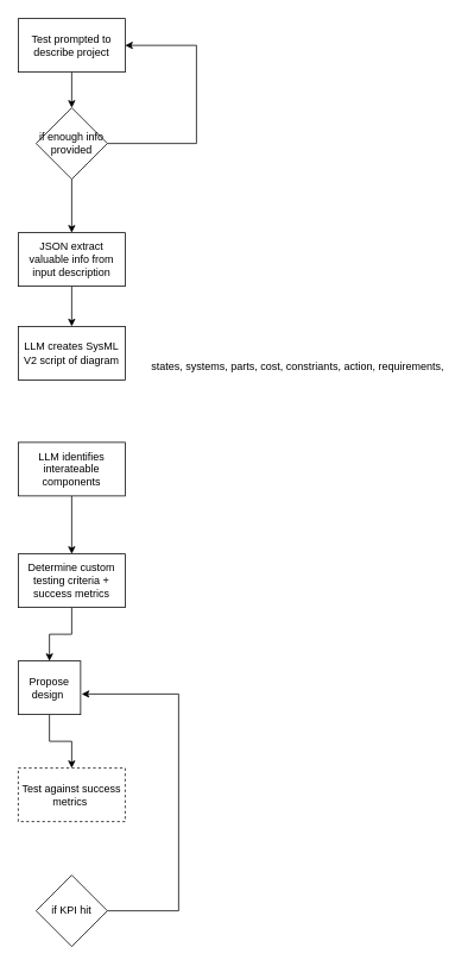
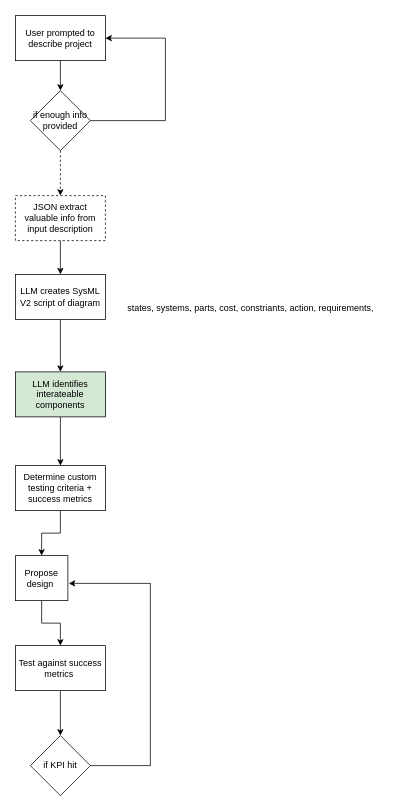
  <mxCell id="0" />
  <mxCell id="1" parent="0" />
  <mxCell id="2" style="edgeStyle=orthogonalEdgeStyle;rounded=0;orthogonalLoop=1;jettySize=auto;html=1;entryX=0.5;entryY=0;entryDx=0;entryDy=0;" edge="1" parent="1" source="3" target="6"><mxGeometry relative="1" as="geometry" /></mxCell>
- <mxCell id="3" value="Test prompted to describe project" style="rounded=0;whiteSpace=wrap;html=1;" vertex="1" parent="1"><mxGeometry x="20" y="20" width="120" height="60" as="geometry" /></mxCell>
- <mxCell id="4" style="edgeStyle=orthogonalEdgeStyle;rounded=0;orthogonalLoop=1;jettySize=auto;html=1;entryX=0.5;entryY=0;entryDx=0;entryDy=0;" edge="1" parent="1" source="6" target="8"><mxGeometry relative="1" as="geometry" /></mxCell>
+ <mxCell id="3" value="User prompted to describe project" style="rounded=0;whiteSpace=wrap;html=1;" vertex="1" parent="1"><mxGeometry x="20" y="20" width="120" height="60" as="geometry" /></mxCell>
+ <mxCell id="4" style="edgeStyle=orthogonalEdgeStyle;rounded=0;orthogonalLoop=1;jettySize=auto;html=1;entryX=0.5;entryY=0;entryDx=0;entryDy=0;dashed=1;" edge="1" parent="1" source="6" target="8"><mxGeometry relative="1" as="geometry" /></mxCell>
  <mxCell id="5" style="edgeStyle=orthogonalEdgeStyle;rounded=0;orthogonalLoop=1;jettySize=auto;html=1;entryX=1;entryY=0.5;entryDx=0;entryDy=0;exitX=1;exitY=0.5;exitDx=0;exitDy=0;" edge="1" parent="1" source="6" target="3"><mxGeometry relative="1" as="geometry"><Array as="points"><mxPoint x="220" y="160" /><mxPoint x="220" y="50" /></Array></mxGeometry></mxCell>
  <mxCell id="6" value="if enough info provided" style="rhombus;whiteSpace=wrap;html=1;" vertex="1" parent="1"><mxGeometry x="40" y="120" width="80" height="80" as="geometry" /></mxCell>
  <mxCell id="7" style="edgeStyle=orthogonalEdgeStyle;rounded=0;orthogonalLoop=1;jettySize=auto;html=1;" edge="1" parent="1" source="8" target="10"><mxGeometry relative="1" as="geometry" /></mxCell>
- <mxCell id="8" value="JSON extract valuable info from input description" style="rounded=0;whiteSpace=wrap;html=1;" vertex="1" parent="1"><mxGeometry x="20" y="260" width="120" height="60" as="geometry" /></mxCell>
+ <mxCell id="8" value="JSON extract valuable info from input description" style="rounded=0;whiteSpace=wrap;html=1;dashed=1;" vertex="1" parent="1"><mxGeometry x="20" y="260" width="120" height="60" as="geometry" /></mxCell>
+ <mxCell id="9" style="edgeStyle=orthogonalEdgeStyle;rounded=0;orthogonalLoop=1;jettySize=auto;html=1;" edge="1" parent="1" source="10" target="12"><mxGeometry relative="1" as="geometry" /></mxCell>
  <mxCell id="10" value="LLM creates SysML V2 script of diagram" style="rounded=0;whiteSpace=wrap;html=1;" vertex="1" parent="1"><mxGeometry x="20" y="365" width="120" height="60" as="geometry" /></mxCell>
  <mxCell id="11" style="edgeStyle=orthogonalEdgeStyle;rounded=0;orthogonalLoop=1;jettySize=auto;html=1;" edge="1" parent="1" source="12" target="14"><mxGeometry relative="1" as="geometry" /></mxCell>
- <mxCell id="12" value="LLM identifies interateable components" style="rounded=0;whiteSpace=wrap;html=1;" vertex="1" parent="1"><mxGeometry x="20" y="495" width="120" height="60" as="geometry" /></mxCell>
+ <mxCell id="12" value="LLM identifies interateable components" style="rounded=0;whiteSpace=wrap;html=1;fillColor=#d5e8d4;" vertex="1" parent="1"><mxGeometry x="20" y="495" width="120" height="60" as="geometry" /></mxCell>
  <mxCell id="13" style="edgeStyle=orthogonalEdgeStyle;rounded=0;orthogonalLoop=1;jettySize=auto;html=1;" edge="1" parent="1" source="14" target="18"><mxGeometry relative="1" as="geometry" /></mxCell>
  <mxCell id="14" value="Determine custom testing criteria + success metrics" style="rounded=0;whiteSpace=wrap;html=1;" vertex="1" parent="1"><mxGeometry x="20" y="620" width="120" height="60" as="geometry" /></mxCell>
- <mxCell id="16" value="Test against success metrics&amp;nbsp;" style="rounded=0;whiteSpace=wrap;html=1;dashed=1;" vertex="1" parent="1"><mxGeometry x="20" y="860" width="120" height="60" as="geometry" /></mxCell>
+ <mxCell id="15" style="edgeStyle=orthogonalEdgeStyle;rounded=0;orthogonalLoop=1;jettySize=auto;html=1;" edge="1" parent="1" source="16" target="19"><mxGeometry relative="1" as="geometry" /></mxCell>
+ <mxCell id="16" value="Test against success metrics&amp;nbsp;" style="rounded=0;whiteSpace=wrap;html=1;" vertex="1" parent="1"><mxGeometry x="20" y="860" width="120" height="60" as="geometry" /></mxCell>
  <mxCell id="17" style="edgeStyle=orthogonalEdgeStyle;rounded=0;orthogonalLoop=1;jettySize=auto;html=1;entryX=0.5;entryY=0;entryDx=0;entryDy=0;" edge="1" parent="1" source="18" target="16"><mxGeometry relative="1" as="geometry" /></mxCell>
  <mxCell id="18" value="Propose design&amp;nbsp;" style="rounded=0;whiteSpace=wrap;html=1;" vertex="1" parent="1"><mxGeometry x="20" y="740" width="70" height="60" as="geometry" /></mxCell>
  <mxCell id="19" value="if KPI hit" style="rhombus;whiteSpace=wrap;html=1;" vertex="1" parent="1"><mxGeometry x="40" y="980" width="80" height="80" as="geometry" /></mxCell>
  <mxCell id="20" style="edgeStyle=orthogonalEdgeStyle;rounded=0;orthogonalLoop=1;jettySize=auto;html=1;entryX=1.017;entryY=0.617;entryDx=0;entryDy=0;entryPerimeter=0;" edge="1" parent="1" source="19" target="18"><mxGeometry relative="1" as="geometry"><Array as="points"><mxPoint x="200" y="1020" /><mxPoint x="200" y="777" /></Array></mxGeometry></mxCell>
  <mxCell id="21" value="states, systems, parts, cost, constriants, action, requirements,&amp;nbsp;" style="text;html=1;align=center;verticalAlign=middle;resizable=0;points=[];autosize=1;strokeColor=none;fillColor=none;" vertex="1" parent="1"><mxGeometry x="160" y="395" width="350" height="30" as="geometry" /></mxCell>
